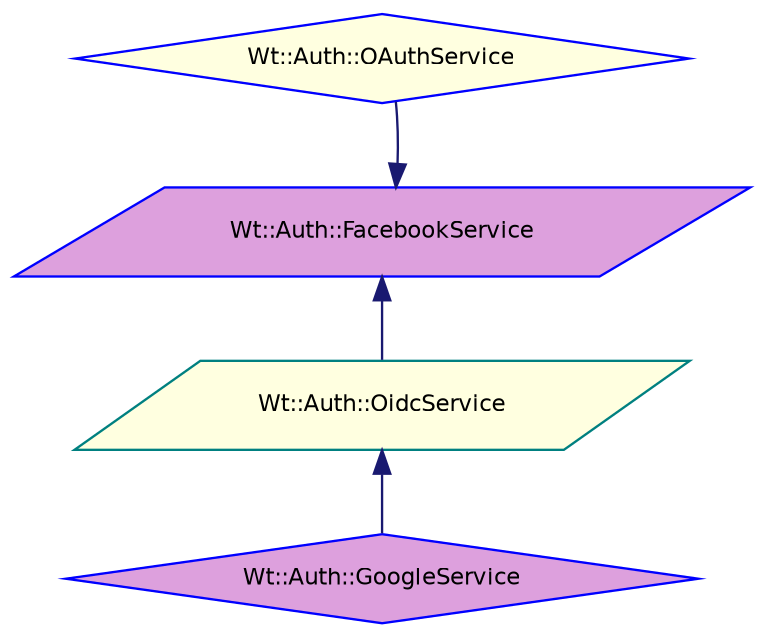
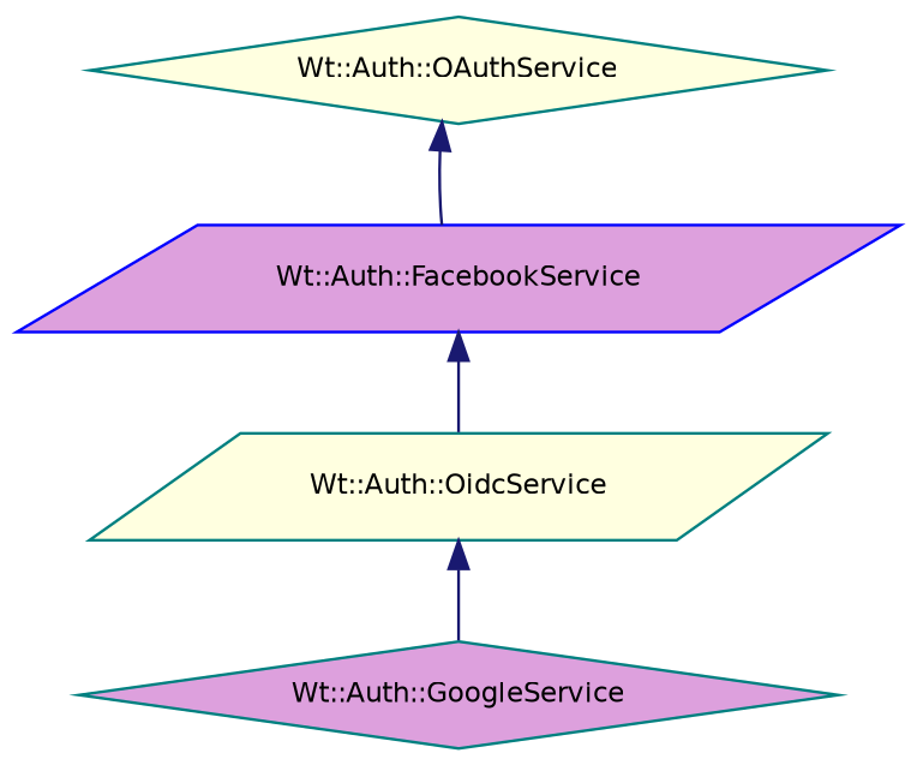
  digraph {
    node [color=blue fillcolor=lightyellow fontname=Helvetica fontsize=10 shape=diamond style=filled]
    edge [color=midnightblue dir=back fontname=Helvetica fontsize=10 labelfontname=Helvetica labelfontsize=10 style=solid]
-   n1 [fontcolor=black height=0.2 label="Wt::Auth::OAuthService" width=0.4]
+   n1 [color=teal fontcolor=black height=0.2 label="Wt::Auth::OAuthService" width=0.4]
    n2 [fillcolor=plum height=0.2 label="Wt::Auth::FacebookService" shape=parallelogram width=0.4]
    n3 [color=teal height=0.2 label="Wt::Auth::OidcService" shape=parallelogram width=0.4]
-   n4 [fillcolor=plum height=0.2 label="Wt::Auth::GoogleService" width=0.4]
-   n2 -> n1
+   n4 [color=teal fillcolor=plum height=0.2 label="Wt::Auth::GoogleService" width=0.4]
+   n1 -> n2
    n2 -> n3
    n3 -> n4
  }
